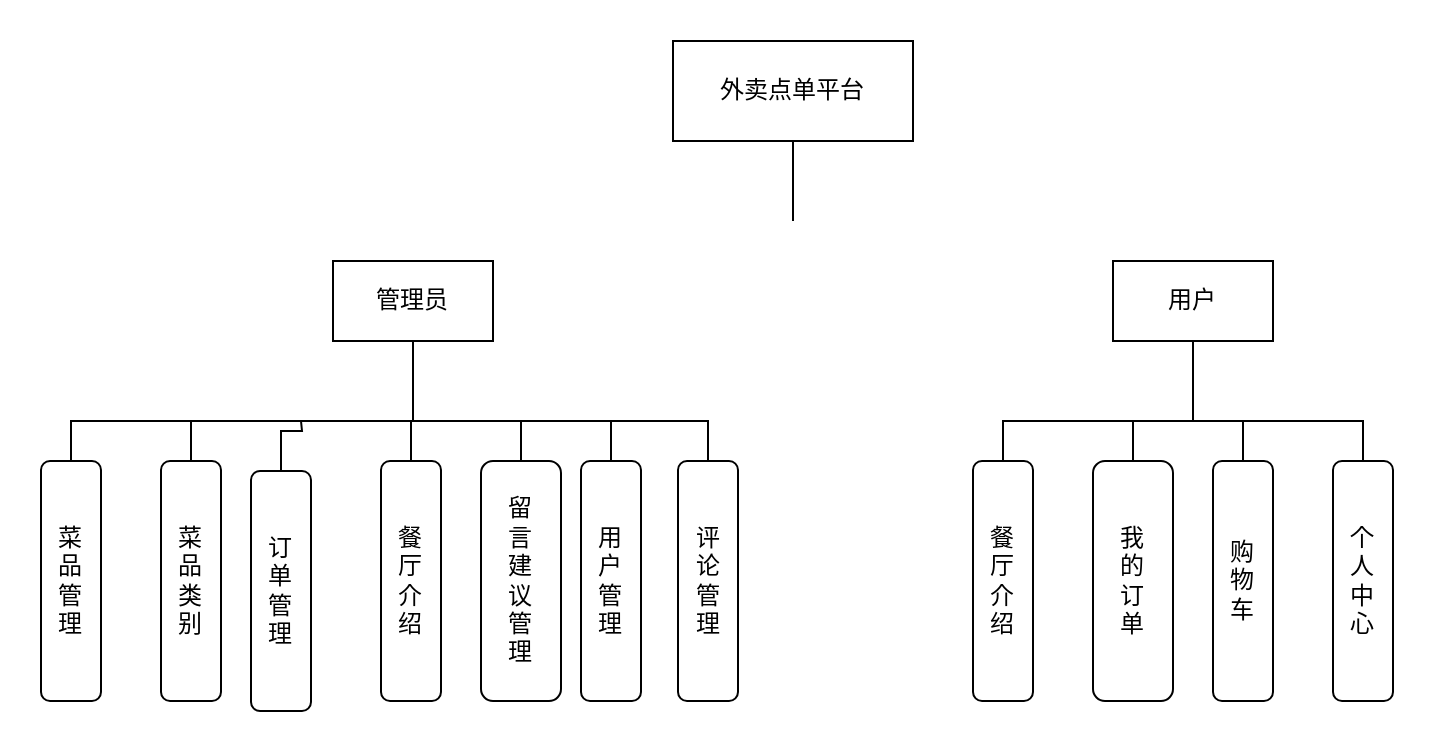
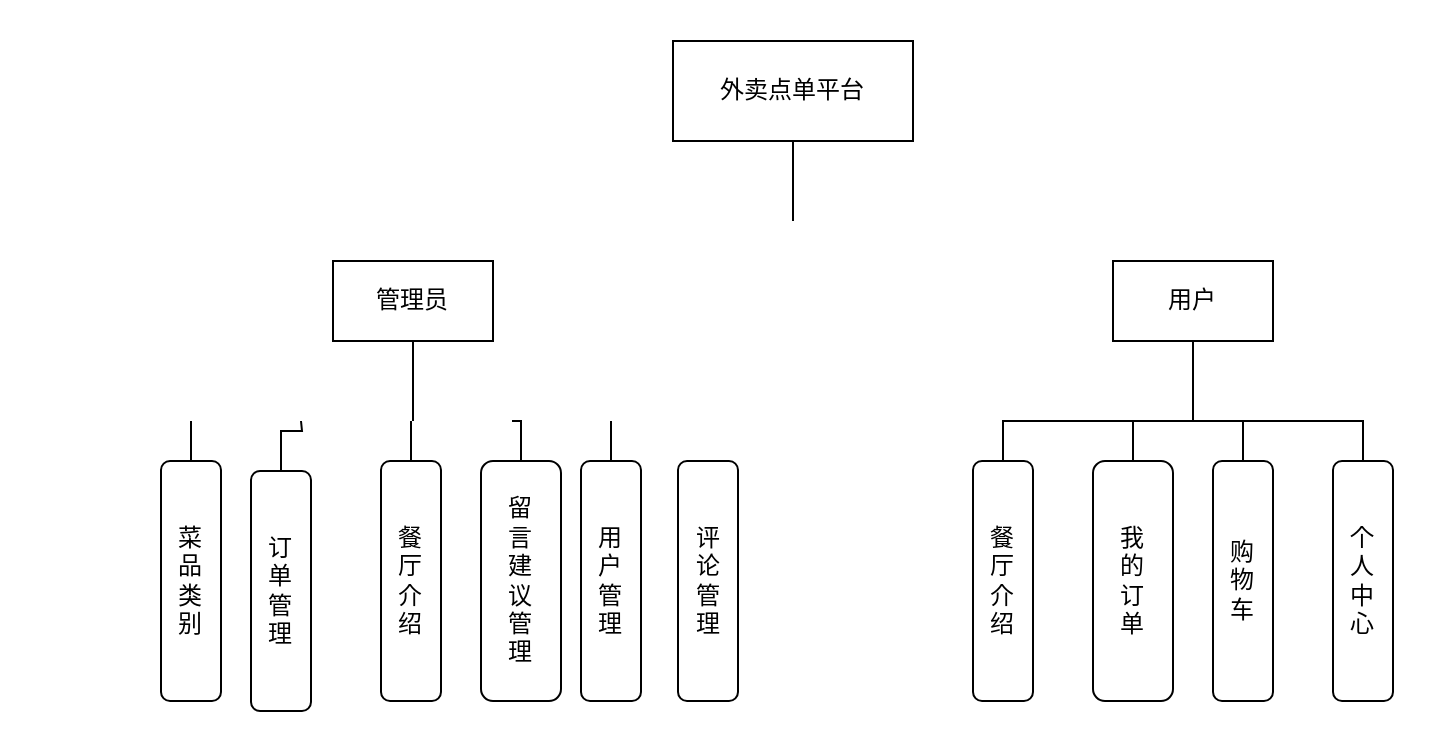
  <mxCell id="0" />
  <mxCell id="1" parent="0" />
  <mxCell id="2" style="edgeStyle=orthogonalEdgeStyle;rounded=0;orthogonalLoop=1;jettySize=auto;html=1;endArrow=none;startFill=0;" edge="1" parent="1" source="3"><mxGeometry relative="1" as="geometry"><mxPoint x="396" y="110" as="targetPoint" /></mxGeometry></mxCell>
  <mxCell id="3" value="外卖点单平台" style="rounded=0;whiteSpace=wrap;html=1;" vertex="1" parent="1"><mxGeometry x="336" y="20" width="120" height="50" as="geometry" /></mxCell>
  <mxCell id="4" style="edgeStyle=orthogonalEdgeStyle;rounded=0;orthogonalLoop=1;jettySize=auto;html=1;endArrow=none;startFill=0;" edge="1" parent="1"><mxGeometry relative="1" as="geometry"><mxPoint x="206" y="210" as="targetPoint" /><mxPoint x="206" y="160" as="sourcePoint" /></mxGeometry></mxCell>
  <mxCell id="5" value="管理员" style="rounded=0;whiteSpace=wrap;html=1;" vertex="1" parent="1"><mxGeometry x="166" y="130" width="80" height="40" as="geometry" /></mxCell>
  <mxCell id="6" style="edgeStyle=orthogonalEdgeStyle;rounded=0;orthogonalLoop=1;jettySize=auto;html=1;endArrow=none;startFill=0;" edge="1" parent="1" source="7"><mxGeometry relative="1" as="geometry"><mxPoint x="596" y="210" as="targetPoint" /></mxGeometry></mxCell>
  <mxCell id="7" value="用户" style="rounded=0;whiteSpace=wrap;html=1;" vertex="1" parent="1"><mxGeometry x="556" y="130" width="80" height="40" as="geometry" /></mxCell>
- <mxCell id="8" style="edgeStyle=orthogonalEdgeStyle;rounded=0;orthogonalLoop=1;jettySize=auto;html=1;entryX=0.5;entryY=0;entryDx=0;entryDy=0;exitX=0.5;exitY=0;exitDx=0;exitDy=0;endArrow=none;startFill=0;" edge="1" parent="1" source="9" target="20"><mxGeometry relative="1" as="geometry"><mxPoint x="32" y="210" as="sourcePoint" /></mxGeometry></mxCell>
- <mxCell id="9" value="菜&lt;div&gt;品&lt;/div&gt;&lt;div&gt;管&lt;/div&gt;&lt;div&gt;理&lt;/div&gt;" style="rounded=1;whiteSpace=wrap;html=1;" vertex="1" parent="1"><mxGeometry x="20" y="230" width="30" height="120" as="geometry" /></mxCell>
  <mxCell id="10" style="edgeStyle=orthogonalEdgeStyle;rounded=0;orthogonalLoop=1;jettySize=auto;html=1;endArrow=none;startFill=0;" edge="1" parent="1"><mxGeometry relative="1" as="geometry"><mxPoint x="95" y="210" as="targetPoint" /><mxPoint x="95" y="240" as="sourcePoint" /></mxGeometry></mxCell>
  <mxCell id="11" value="菜&lt;div&gt;品&lt;/div&gt;&lt;div&gt;类&lt;/div&gt;&lt;div&gt;别&lt;/div&gt;" style="rounded=1;whiteSpace=wrap;html=1;" vertex="1" parent="1"><mxGeometry x="80" y="230" width="30" height="120" as="geometry" /></mxCell>
  <mxCell id="12" style="edgeStyle=orthogonalEdgeStyle;rounded=0;orthogonalLoop=1;jettySize=auto;html=1;endArrow=none;startFill=0;" edge="1" parent="1" source="13"><mxGeometry relative="1" as="geometry"><mxPoint x="150" y="210" as="targetPoint" /></mxGeometry></mxCell>
  <mxCell id="13" value="订&lt;div&gt;单&lt;/div&gt;&lt;div&gt;管&lt;div&gt;理&lt;/div&gt;&lt;/div&gt;" style="rounded=1;whiteSpace=wrap;html=1;" vertex="1" parent="1"><mxGeometry x="125" y="235" width="30" height="120" as="geometry" /></mxCell>
  <mxCell id="14" style="edgeStyle=orthogonalEdgeStyle;rounded=0;orthogonalLoop=1;jettySize=auto;html=1;endArrow=none;startFill=0;" edge="1" parent="1" source="15"><mxGeometry relative="1" as="geometry"><mxPoint x="205" y="210" as="targetPoint" /></mxGeometry></mxCell>
  <mxCell id="15" value="餐&lt;div&gt;厅&lt;/div&gt;&lt;div&gt;介&lt;/div&gt;&lt;div&gt;绍&lt;/div&gt;" style="rounded=1;whiteSpace=wrap;html=1;" vertex="1" parent="1"><mxGeometry x="190" y="230" width="30" height="120" as="geometry" /></mxCell>
  <mxCell id="16" style="edgeStyle=orthogonalEdgeStyle;rounded=0;orthogonalLoop=1;jettySize=auto;html=1;endArrow=none;startFill=0;" edge="1" parent="1" source="17"><mxGeometry relative="1" as="geometry"><mxPoint x="255" y="210" as="targetPoint" /></mxGeometry></mxCell>
  <mxCell id="17" value="留&lt;div&gt;言&lt;/div&gt;&lt;div&gt;建&lt;/div&gt;&lt;div&gt;议&lt;/div&gt;&lt;div&gt;管&lt;/div&gt;&lt;div&gt;理&lt;/div&gt;" style="rounded=1;whiteSpace=wrap;html=1;" vertex="1" parent="1"><mxGeometry x="240" y="230" width="40" height="120" as="geometry" /></mxCell>
  <mxCell id="18" style="edgeStyle=orthogonalEdgeStyle;rounded=0;orthogonalLoop=1;jettySize=auto;html=1;endArrow=none;startFill=0;" edge="1" parent="1" source="19"><mxGeometry relative="1" as="geometry"><mxPoint x="305" y="210" as="targetPoint" /></mxGeometry></mxCell>
  <mxCell id="19" value="用&lt;div&gt;户&lt;/div&gt;&lt;div&gt;管&lt;/div&gt;&lt;div&gt;理&lt;/div&gt;" style="rounded=1;whiteSpace=wrap;html=1;" vertex="1" parent="1"><mxGeometry x="290" y="230" width="30" height="120" as="geometry" /></mxCell>
  <mxCell id="20" value="评&lt;div&gt;论&lt;/div&gt;&lt;div&gt;管&lt;/div&gt;&lt;div&gt;理&lt;/div&gt;" style="rounded=1;whiteSpace=wrap;html=1;" vertex="1" parent="1"><mxGeometry x="338.5" y="230" width="30" height="120" as="geometry" /></mxCell>
  <mxCell id="21" style="edgeStyle=orthogonalEdgeStyle;rounded=0;orthogonalLoop=1;jettySize=auto;html=1;entryX=0.5;entryY=0;entryDx=0;entryDy=0;exitX=0.5;exitY=0;exitDx=0;exitDy=0;endArrow=none;startFill=0;" edge="1" parent="1" source="22" target="27"><mxGeometry relative="1" as="geometry"><mxPoint x="496" y="210" as="sourcePoint" /></mxGeometry></mxCell>
  <mxCell id="22" value="餐&lt;div&gt;厅&lt;/div&gt;&lt;div&gt;介&lt;/div&gt;&lt;div&gt;绍&lt;/div&gt;" style="rounded=1;whiteSpace=wrap;html=1;" vertex="1" parent="1"><mxGeometry x="486" y="230" width="30" height="120" as="geometry" /></mxCell>
  <mxCell id="23" style="edgeStyle=orthogonalEdgeStyle;rounded=0;orthogonalLoop=1;jettySize=auto;html=1;endArrow=none;startFill=0;" edge="1" parent="1" source="24"><mxGeometry relative="1" as="geometry"><mxPoint x="561" y="210" as="targetPoint" /></mxGeometry></mxCell>
  <mxCell id="24" value="我&lt;div&gt;的&lt;/div&gt;&lt;div&gt;订&lt;/div&gt;&lt;div&gt;单&lt;/div&gt;" style="rounded=1;whiteSpace=wrap;html=1;" vertex="1" parent="1"><mxGeometry x="546" y="230" width="40" height="120" as="geometry" /></mxCell>
  <mxCell id="25" style="edgeStyle=orthogonalEdgeStyle;rounded=0;orthogonalLoop=1;jettySize=auto;html=1;endArrow=none;startFill=0;" edge="1" parent="1" source="26"><mxGeometry relative="1" as="geometry"><mxPoint x="621" y="210" as="targetPoint" /></mxGeometry></mxCell>
  <mxCell id="26" value="购&lt;div&gt;物&lt;/div&gt;&lt;div&gt;车&lt;/div&gt;" style="rounded=1;whiteSpace=wrap;html=1;" vertex="1" parent="1"><mxGeometry x="606" y="230" width="30" height="120" as="geometry" /></mxCell>
  <mxCell id="27" value="个&lt;div&gt;人&lt;/div&gt;&lt;div&gt;中&lt;/div&gt;&lt;div&gt;心&lt;/div&gt;" style="rounded=1;whiteSpace=wrap;html=1;" vertex="1" parent="1"><mxGeometry x="666" y="230" width="30" height="120" as="geometry" /></mxCell>
